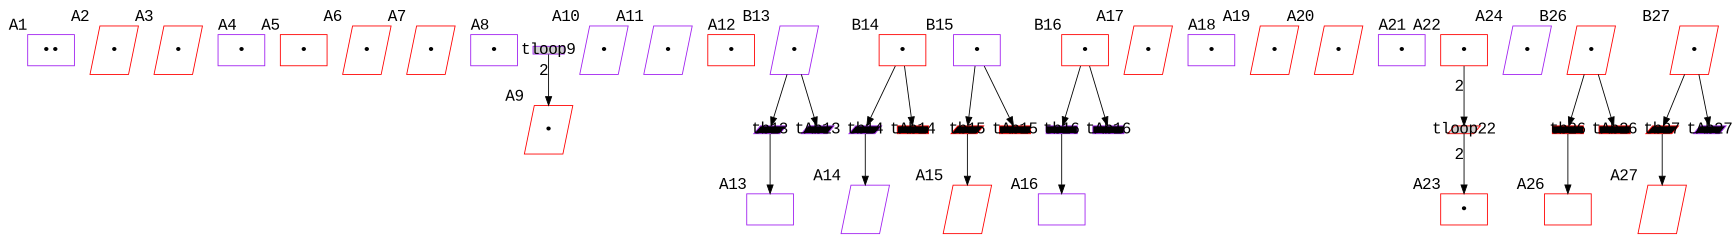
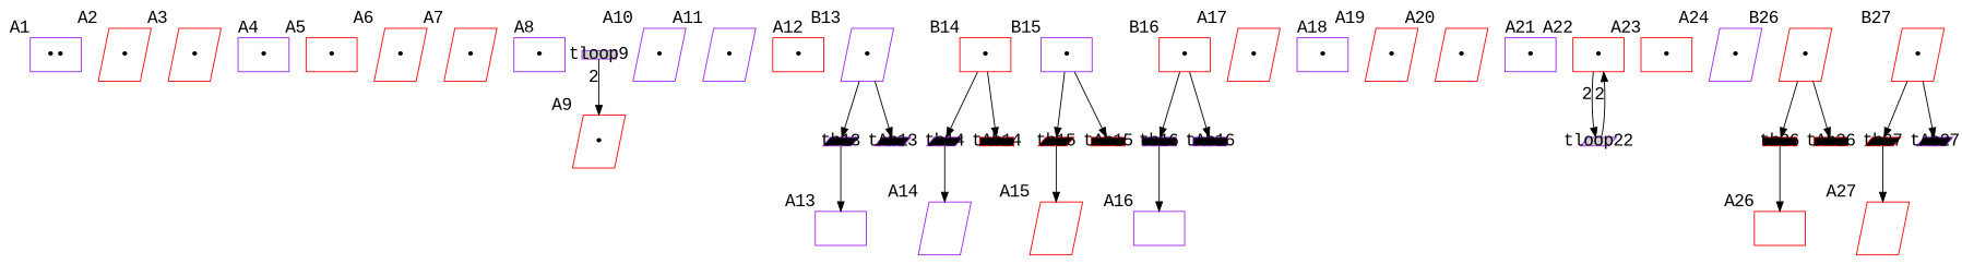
  digraph {
    fontname="Liberation Mono"
    node [color=red fontname="Liberation Mono" fontsize=18 shape=parallelogram]
    edge [fontname="Liberation Mono" fontsize=18]
    n1 [color=purple label="••" shape=box xlabel=A1]
    n2 [label="•" xlabel=A2]
    n3 [label="•" xlabel=A3]
    n4 [color=purple label="•" shape=box xlabel=A4]
    n5 [label="•" shape=box xlabel=A5]
    n6 [label="•" xlabel=A6]
    n7 [label="•" xlabel=A7]
    n8 [color=purple label="•" shape=box xlabel=A8]
    n9 [label="•" xlabel=A9]
    tloop9 [color=purple fillcolor="#D0D0D0" fixedsize=true height=0.12 shape=box style=filled width=0.5]
    n11 [color=purple label="•" xlabel=A10]
    n12 [color=purple label="•" xlabel=A11]
    n13 [label="•" shape=box xlabel=A12]
    n14 [color=purple label=" " shape=box xlabel=A13]
    n15 [color=purple label="•" xlabel=B13]
    tb13 [color=purple fillcolor=black fixedsize=true height=0.12 style=filled width=0.5]
    tAb13 [color=purple fillcolor=black fixedsize=true height=0.12 style=filled width=0.5]
    n18 [color=purple label=" " xlabel=A14]
    n19 [label="•" shape=box xlabel=B14]
    tb14 [color=purple fillcolor=black fixedsize=true height=0.12 style=filled width=0.5]
    tAb14 [fillcolor=black fixedsize=true height=0.12 shape=box style=filled width=0.5]
    n22 [label=" " xlabel=A15]
    n23 [color=purple label="•" shape=box xlabel=B15]
    tb15 [fillcolor=black fixedsize=true height=0.12 style=filled width=0.5]
    tAb15 [fillcolor=black fixedsize=true height=0.12 shape=box style=filled width=0.5]
    n26 [color=purple label=" " shape=box xlabel=A16]
    n27 [label="•" shape=box xlabel=B16]
    tb16 [color=purple fillcolor=black fixedsize=true height=0.12 shape=box style=filled width=0.5]
    tAb16 [color=purple fillcolor=black fixedsize=true height=0.12 shape=box style=filled width=0.5]
    n30 [label="•" xlabel=A17]
    n31 [color=purple label="•" shape=box xlabel=A18]
    n32 [label="•" xlabel=A19]
    n33 [label="•" xlabel=A20]
    n34 [color=purple label="•" shape=box xlabel=A21]
    n35 [label="•" shape=box xlabel=A22]
-   tloop22 [fillcolor="#D0D0D0" fixedsize=true height=0.12 style=filled width=0.5]
+   tloop22 [color=purple fillcolor="#D0D0D0" fixedsize=true height=0.12 style=filled width=0.5]
    n37 [label="•" shape=box xlabel=A23]
    n38 [color=purple label="•" xlabel=A24]
    n39 [label=" " shape=box xlabel=A26]
    n40 [label="•" xlabel=B26]
    tb26 [fillcolor=black fixedsize=true height=0.12 shape=box style=filled width=0.5]
    tAb26 [fillcolor=black fixedsize=true height=0.12 shape=box style=filled width=0.5]
    n43 [label=" " xlabel=A27]
    n44 [label="•" xlabel=B27]
    tb27 [fillcolor=black fixedsize=true height=0.12 style=filled width=0.5]
    tAb27 [color=purple fillcolor=black fixedsize=true height=0.12 style=filled width=0.5]
    tloop9 -> n9 [xlabel=2]
    n15 -> tb13
    n15 -> tAb13
    tb13 -> n14
    n19 -> tb14
    n19 -> tAb14
    tb14 -> n18
    n23 -> tb15
    n23 -> tAb15
    tb15 -> n22
    n27 -> tb16
    n27 -> tAb16
    tb16 -> n26
    n35 -> tloop22 [xlabel=2]
-   tloop22 -> n37 [xlabel=2]
+   tloop22 -> n35 [xlabel=2]
    n40 -> tb26
    n40 -> tAb26
    tb26 -> n39
    n44 -> tb27
    n44 -> tAb27
    tb27 -> n43
  }
